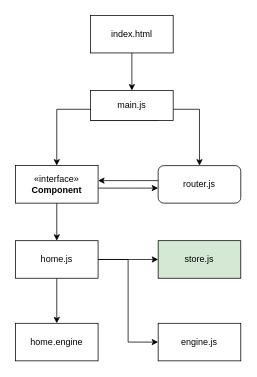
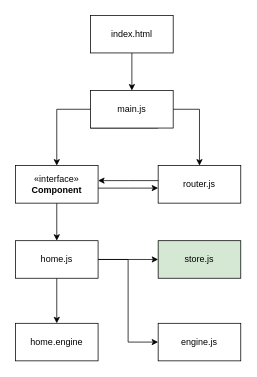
  <mxCell id="0" />
  <mxCell id="1" parent="0" />
  <mxCell id="2" value="" style="edgeStyle=orthogonalEdgeStyle;rounded=0;orthogonalLoop=1;jettySize=auto;html=1;" edge="1" parent="1" source="3" target="6"><mxGeometry relative="1" as="geometry" /></mxCell>
  <mxCell id="3" value="&lt;div&gt;index.html&lt;/div&gt;" style="html=1;whiteSpace=wrap;" vertex="1" parent="1"><mxGeometry x="120" y="20" width="110" height="50" as="geometry" /></mxCell>
  <mxCell id="4" value="" style="edgeStyle=orthogonalEdgeStyle;rounded=0;orthogonalLoop=1;jettySize=auto;html=1;" edge="1" parent="1" source="6" target="8"><mxGeometry relative="1" as="geometry"><Array as="points"><mxPoint x="265" y="145" /></Array></mxGeometry></mxCell>
  <mxCell id="5" style="edgeStyle=orthogonalEdgeStyle;rounded=0;orthogonalLoop=1;jettySize=auto;html=1;exitX=0;exitY=1;exitDx=0;exitDy=0;entryX=0.5;entryY=0;entryDx=0;entryDy=0;" edge="1" parent="1" source="6" target="11"><mxGeometry relative="1" as="geometry"><Array as="points"><mxPoint x="210" y="145" /><mxPoint x="75" y="145" /></Array></mxGeometry></mxCell>
- <mxCell id="6" value="&lt;div&gt;main.js&lt;/div&gt;" style="html=1;whiteSpace=wrap;" vertex="1" parent="1"><mxGeometry x="120" y="120" width="110" height="40" as="geometry" /></mxCell>
+ <mxCell id="6" value="&lt;div&gt;main.js&lt;/div&gt;" style="html=1;whiteSpace=wrap;" vertex="1" parent="1"><mxGeometry x="120" y="120" width="110" height="50" as="geometry" /></mxCell>
  <mxCell id="7" value="" style="edgeStyle=orthogonalEdgeStyle;rounded=0;orthogonalLoop=1;jettySize=auto;html=1;" edge="1" parent="1" source="8" target="11"><mxGeometry relative="1" as="geometry"><Array as="points"><mxPoint x="170" y="240" /><mxPoint x="170" y="240" /></Array></mxGeometry></mxCell>
- <mxCell id="8" value="&lt;div&gt;router.js&lt;/div&gt;" style="html=1;whiteSpace=wrap;rounded=1;" vertex="1" parent="1"><mxGeometry x="210" y="220" width="110" height="50" as="geometry" /></mxCell>
+ <mxCell id="8" value="&lt;div&gt;router.js&lt;/div&gt;" style="html=1;whiteSpace=wrap;" vertex="1" parent="1"><mxGeometry x="210" y="220" width="110" height="50" as="geometry" /></mxCell>
  <mxCell id="9" value="" style="edgeStyle=orthogonalEdgeStyle;rounded=0;orthogonalLoop=1;jettySize=auto;html=1;" edge="1" parent="1" source="11" target="15"><mxGeometry relative="1" as="geometry" /></mxCell>
  <mxCell id="10" value="" style="edgeStyle=orthogonalEdgeStyle;rounded=0;orthogonalLoop=1;jettySize=auto;html=1;" edge="1" parent="1" source="11" target="8"><mxGeometry relative="1" as="geometry"><Array as="points"><mxPoint x="170" y="250" /><mxPoint x="170" y="250" /></Array></mxGeometry></mxCell>
  <mxCell id="11" value="&lt;div&gt;«interface»&lt;/div&gt;&lt;b&gt;Component&lt;/b&gt;" style="html=1;whiteSpace=wrap;" vertex="1" parent="1"><mxGeometry x="20" y="220" width="110" height="50" as="geometry" /></mxCell>
  <mxCell id="12" value="" style="edgeStyle=orthogonalEdgeStyle;rounded=0;orthogonalLoop=1;jettySize=auto;html=1;" edge="1" parent="1" source="15" target="16"><mxGeometry relative="1" as="geometry" /></mxCell>
  <mxCell id="13" value="" style="edgeStyle=orthogonalEdgeStyle;rounded=0;orthogonalLoop=1;jettySize=auto;html=1;" edge="1" parent="1" source="15" target="17"><mxGeometry relative="1" as="geometry" /></mxCell>
  <mxCell id="14" style="edgeStyle=orthogonalEdgeStyle;rounded=0;orthogonalLoop=1;jettySize=auto;html=1;exitX=1;exitY=0.5;exitDx=0;exitDy=0;entryX=0;entryY=0.5;entryDx=0;entryDy=0;" edge="1" parent="1" source="15" target="18"><mxGeometry relative="1" as="geometry" /></mxCell>
  <mxCell id="15" value="home.js" style="html=1;whiteSpace=wrap;" vertex="1" parent="1"><mxGeometry x="20" y="320" width="110" height="50" as="geometry" /></mxCell>
  <mxCell id="16" value="home.engine" style="html=1;whiteSpace=wrap;" vertex="1" parent="1"><mxGeometry x="20" y="430" width="110" height="50" as="geometry" /></mxCell>
  <mxCell id="17" value="store.js" style="html=1;whiteSpace=wrap;fillColor=#d5e8d4;" vertex="1" parent="1"><mxGeometry x="210" y="320" width="110" height="50" as="geometry" /></mxCell>
  <mxCell id="18" value="engine.js" style="html=1;whiteSpace=wrap;" vertex="1" parent="1"><mxGeometry x="210" y="430" width="110" height="50" as="geometry" /></mxCell>
